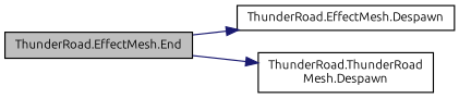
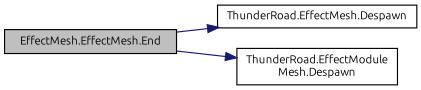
  digraph {
    fontname=Ubuntu
    rankdir=LR
    node [color=black fillcolor=white fontname=Ubuntu fontsize=10 shape=record style=filled]
    edge [color=midnightblue fontname=Ubuntu fontsize=10 labelfontname=Helvetica labelfontsize=10 style=solid]
-   n1 [fillcolor=grey75 fontcolor=black height=0.2 label="ThunderRoad.EffectMesh.End" width=0.4]
+   n1 [fillcolor=grey75 fontcolor=black height=0.2 label="EffectMesh.EffectMesh.End" width=0.4]
    n2 [height=0.2 label="ThunderRoad.EffectMesh.Despawn" width=0.4]
-   n3 [height=0.2 label="ThunderRoad.ThunderRoad\lMesh.Despawn" width=0.4]
+   n3 [height=0.2 label="ThunderRoad.EffectModule\lMesh.Despawn" width=0.4]
    n1 -> n2
    n1 -> n3
  }
